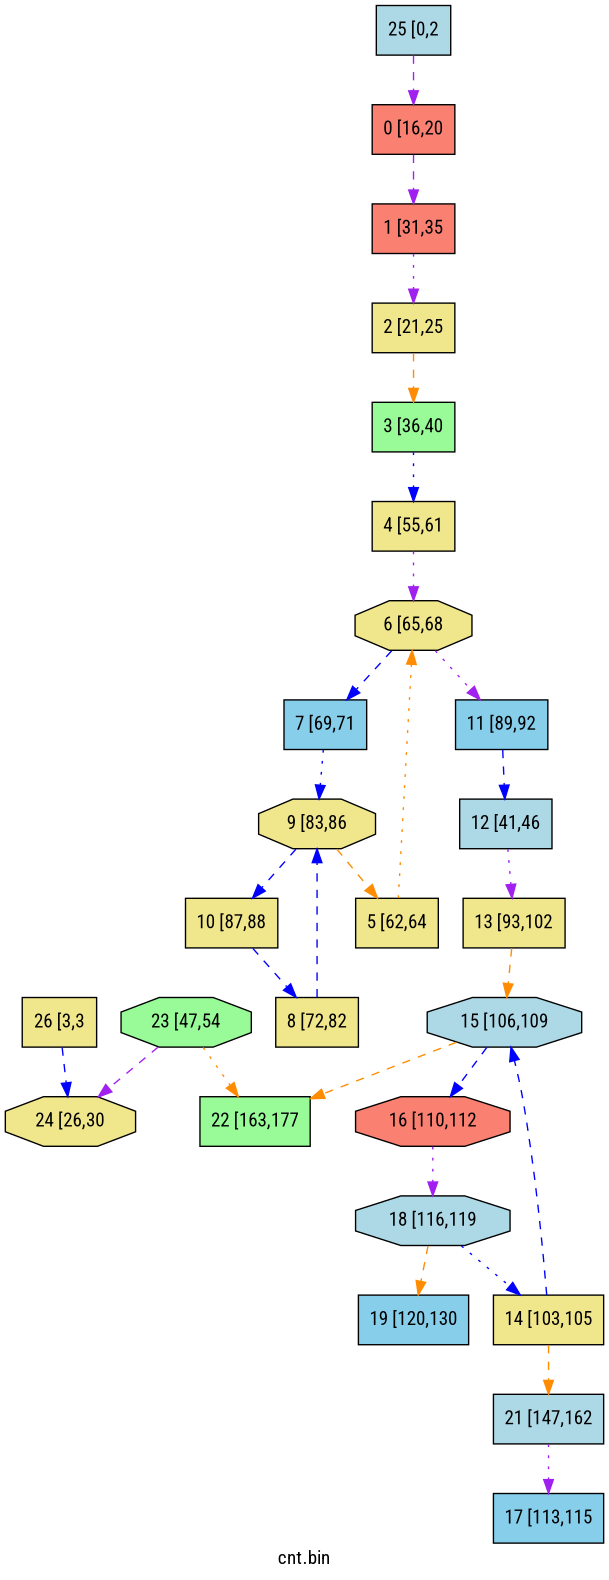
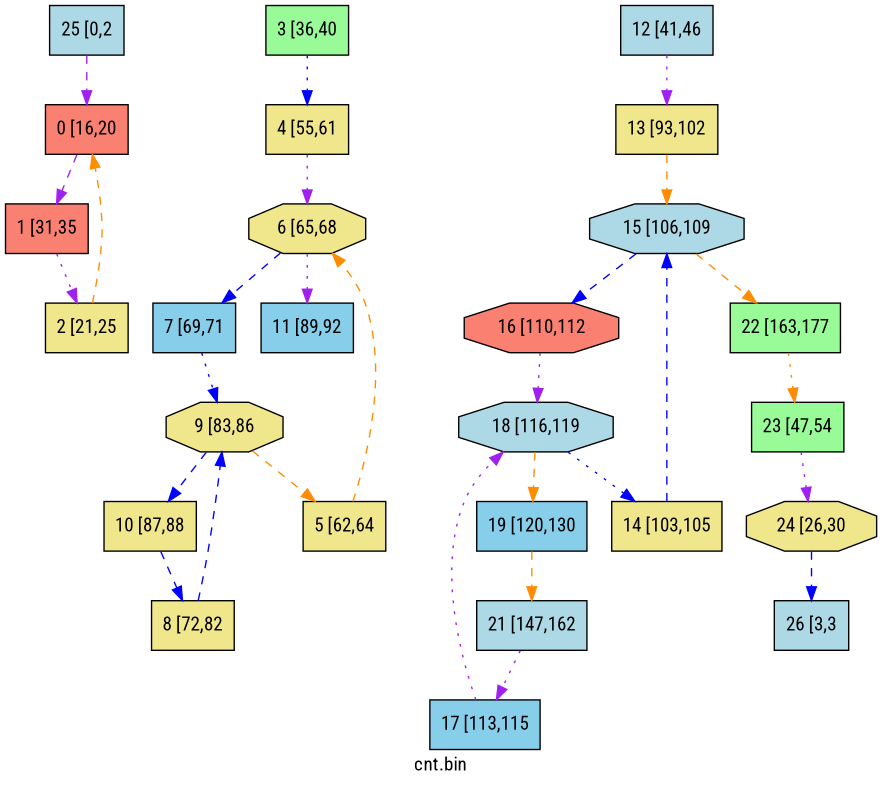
  digraph {
    fontname="Roboto Condensed"
    label="cnt.bin"
    splines=true
    node [fillcolor=khaki fontname="Roboto Condensed" shape=box style="filled, solid"]
    edge [color=blue fontname="Roboto Condensed" style=dashed]
    n1 [fillcolor=salmon label="0 [16,20"]
    n2 [fillcolor=salmon label="1 [31,35"]
    n3 [label="2 [21,25"]
    n4 [fillcolor=palegreen label="3 [36,40"]
    n5 [label="4 [55,61"]
    n6 [label="6 [65,68" shape=octagon]
    n7 [fillcolor=skyblue label="7 [69,71"]
    n8 [fillcolor=skyblue label="11 [89,92"]
    n9 [label="5 [62,64"]
    n10 [label="9 [83,86" shape=octagon]
    n11 [fillcolor=lightblue label="12 [41,46"]
    n12 [label="10 [87,88"]
    n13 [label="8 [72,82"]
    n14 [label="13 [93,102"]
    n15 [fillcolor=lightblue label="15 [106,109" shape=octagon]
    n16 [fillcolor=salmon label="16 [110,112" shape=octagon]
    n17 [fillcolor=palegreen label="22 [163,177"]
    n18 [label="14 [103,105"]
    n19 [fillcolor=lightblue label="18 [116,119" shape=octagon]
-   n20 [fillcolor=palegreen label="23 [47,54" shape=octagon]
+   n20 [fillcolor=palegreen label="23 [47,54"]
    n21 [fillcolor=skyblue label="19 [120,130"]
    n22 [fillcolor=skyblue label="17 [113,115"]
    n23 [fillcolor=lightblue label="21 [147,162"]
    n24 [label="24 [26,30" shape=octagon]
-   n25 [label="26 [3,3"]
+   n25 [fillcolor=lightblue label="26 [3,3"]
    n26 [fillcolor=lightblue label="25 [0,2"]
    n1 -> n2 [color=purple]
    n2 -> n3 [color=purple style=dotted]
-   n3 -> n4 [color=darkorange]
+   n3 -> n1 [color=darkorange]
    n4 -> n5 [style=dotted]
    n5 -> n6 [color=purple style=dotted]
    n6 -> n7
    n6 -> n8 [color=purple style=dotted]
    n7 -> n10 [style=dotted]
-   n8 -> n11
-   n9 -> n6 [color=darkorange style=dotted]
+   n9 -> n6 [color=darkorange]
    n10 -> n9 [color=darkorange]
    n10 -> n12
    n11 -> n14 [color=purple style=dotted]
    n12 -> n13
    n13 -> n10
    n14 -> n15 [color=darkorange]
    n15 -> n16
    n15 -> n17 [color=darkorange]
    n16 -> n19 [color=purple style=dotted]
-   n20 -> n17 [color=darkorange style=dotted]
+   n17 -> n20 [color=darkorange style=dotted]
    n18 -> n15
    n19 -> n18 [style=dotted]
    n19 -> n21 [color=darkorange]
-   n20 -> n24 [color=purple]
-   n18 -> n23 [color=darkorange]
+   n20 -> n24 [color=purple style=dotted]
+   n21 -> n23 [color=darkorange]
+   n22 -> n19 [color=purple style=dotted]
    n23 -> n22 [color=purple style=dotted]
-   n25 -> n24
+   n24 -> n25
    n26 -> n1 [color=purple]
  }
